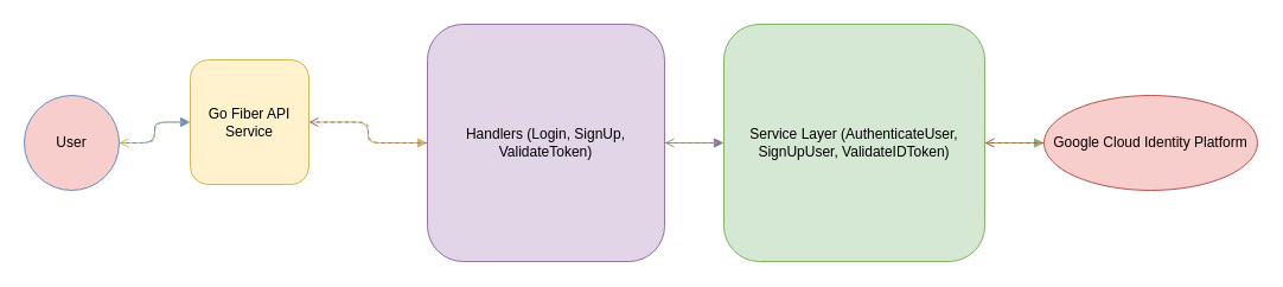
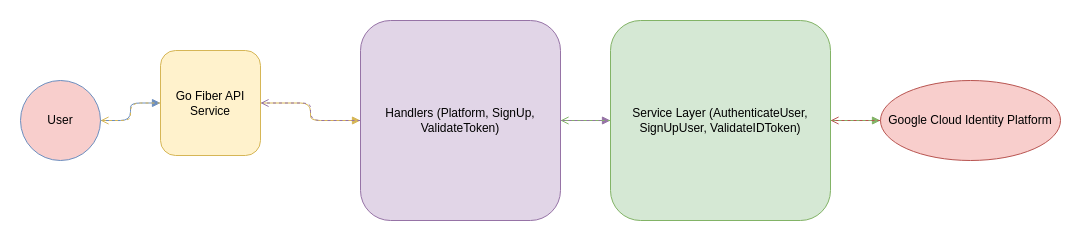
  <mxCell id="0" />
  <mxCell id="1" parent="0" />
  <mxCell id="2" value="User" style="ellipse;whiteSpace=wrap;html=1;fillColor=#f8cecc;strokeColor=#6c8ebf;" vertex="1" parent="1"><mxGeometry x="20" y="80" width="80" height="80" as="geometry" /></mxCell>
  <mxCell id="3" value="Go Fiber API Service" style="rounded=1;whiteSpace=wrap;html=1;fillColor=#fff2cc;strokeColor=#d6b656;" vertex="1" parent="1"><mxGeometry x="160" y="50" width="100" height="105" as="geometry" /></mxCell>
- <mxCell id="4" value="Handlers (Login, SignUp, ValidateToken)" style="rounded=1;whiteSpace=wrap;html=1;fillColor=#e1d5e7;strokeColor=#9673a6;" vertex="1" parent="1"><mxGeometry x="360" y="20" width="200" height="200" as="geometry" /></mxCell>
+ <mxCell id="4" value="Handlers (Platform, SignUp, ValidateToken)" style="rounded=1;whiteSpace=wrap;html=1;fillColor=#e1d5e7;strokeColor=#9673a6;" vertex="1" parent="1"><mxGeometry x="360" y="20" width="200" height="200" as="geometry" /></mxCell>
  <mxCell id="5" value="Service Layer (AuthenticateUser, SignUpUser, ValidateIDToken)" style="rounded=1;whiteSpace=wrap;html=1;fillColor=#d5e8d4;strokeColor=#82b366;" vertex="1" parent="1"><mxGeometry x="610" y="20" width="220" height="200" as="geometry" /></mxCell>
  <mxCell id="6" value="Google Cloud Identity Platform" style="ellipse;whiteSpace=wrap;html=1;fillColor=#f8cecc;strokeColor=#b85450;" vertex="1" parent="1"><mxGeometry x="880" y="80" width="180" height="80" as="geometry" /></mxCell>
  <mxCell id="7" style="edgeStyle=orthogonalEdgeStyle;endArrow=block;html=1;strokeColor=#6c8ebf;" edge="1" parent="1" source="2" target="3"><mxGeometry relative="1" as="geometry" /></mxCell>
  <mxCell id="8" style="edgeStyle=orthogonalEdgeStyle;endArrow=block;html=1;strokeColor=#d6b656;" edge="1" parent="1" source="3" target="4"><mxGeometry relative="1" as="geometry" /></mxCell>
  <mxCell id="9" style="edgeStyle=orthogonalEdgeStyle;endArrow=block;html=1;strokeColor=#9673a6;" edge="1" parent="1" source="4" target="5"><mxGeometry relative="1" as="geometry" /></mxCell>
  <mxCell id="10" style="edgeStyle=orthogonalEdgeStyle;endArrow=block;html=1;strokeColor=#82b366;" edge="1" parent="1" source="5" target="6"><mxGeometry relative="1" as="geometry" /></mxCell>
  <mxCell id="11" style="edgeStyle=orthogonalEdgeStyle;endArrow=open;dashed=1;html=1;strokeColor=#b85450;" edge="1" parent="1" source="6" target="5"><mxGeometry relative="1" as="geometry" /></mxCell>
  <mxCell id="12" style="edgeStyle=orthogonalEdgeStyle;endArrow=open;dashed=1;html=1;strokeColor=#82b366;" edge="1" parent="1" source="5" target="4"><mxGeometry relative="1" as="geometry" /></mxCell>
  <mxCell id="13" style="edgeStyle=orthogonalEdgeStyle;endArrow=open;dashed=1;html=1;strokeColor=#9673a6;" edge="1" parent="1" source="4" target="3"><mxGeometry relative="1" as="geometry" /></mxCell>
  <mxCell id="14" style="edgeStyle=orthogonalEdgeStyle;endArrow=open;dashed=1;html=1;strokeColor=#d6b656;" edge="1" parent="1" source="3" target="2"><mxGeometry relative="1" as="geometry" /></mxCell>
